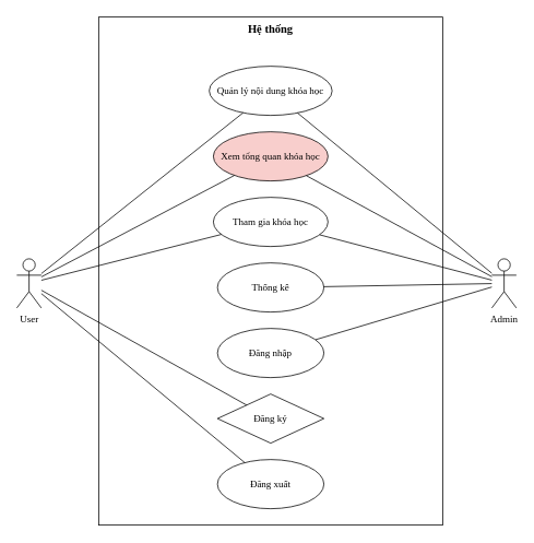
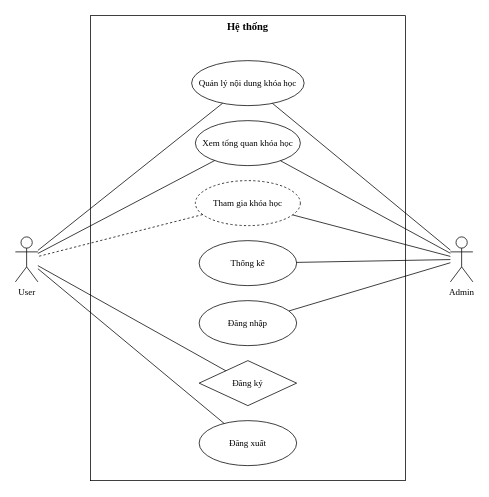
  <mxCell id="0" />
  <mxCell id="1" parent="0" />
  <mxCell id="2" value="Admin" style="shape=umlActor;verticalLabelPosition=bottom;verticalAlign=top;html=1;outlineConnect=0;fontFamily=Times New Roman;" parent="1" vertex="1"><mxGeometry x="600" y="315" width="30" height="60" as="geometry" /></mxCell>
  <mxCell id="3" value="User" style="shape=umlActor;verticalLabelPosition=bottom;verticalAlign=top;html=1;outlineConnect=0;fontFamily=Times New Roman;" parent="1" vertex="1"><mxGeometry x="20" y="315" width="30" height="60" as="geometry" /></mxCell>
  <mxCell id="4" value="&lt;b&gt;&lt;font style=&quot;font-size: 14px;&quot;&gt;Hệ thống&lt;/font&gt;&lt;/b&gt;" style="rounded=0;whiteSpace=wrap;html=1;horizontal=1;verticalAlign=top;fontFamily=Times New Roman;" parent="1" vertex="1"><mxGeometry x="120" y="20" width="420" height="620" as="geometry" /></mxCell>
  <mxCell id="5" value="Đăng xuất" style="ellipse;whiteSpace=wrap;html=1;fontFamily=Times New Roman;" parent="1" vertex="1"><mxGeometry x="265" y="560" width="130" height="60" as="geometry" /></mxCell>
  <mxCell id="6" value="Đăng nhập" style="ellipse;whiteSpace=wrap;html=1;fontFamily=Times New Roman;" parent="1" vertex="1"><mxGeometry x="265" y="400" width="130" height="60" as="geometry" /></mxCell>
  <mxCell id="7" value="Đăng ký" style="rhombus;whiteSpace=wrap;html=1;fontFamily=Times New Roman;" parent="1" vertex="1"><mxGeometry x="265" y="480" width="130" height="60" as="geometry" /></mxCell>
  <mxCell id="8" value="Thống kê" style="ellipse;whiteSpace=wrap;html=1;fontFamily=Times New Roman;" parent="1" vertex="1"><mxGeometry x="265" y="320" width="130" height="60" as="geometry" /></mxCell>
- <mxCell id="9" value="Xem tổng quan khóa học" style="ellipse;whiteSpace=wrap;html=1;fontFamily=Times New Roman;fillColor=#f8cecc;" parent="1" vertex="1"><mxGeometry x="260" y="160" width="140" height="60" as="geometry" /></mxCell>
+ <mxCell id="9" value="Xem tổng quan khóa học" style="ellipse;whiteSpace=wrap;html=1;fontFamily=Times New Roman;" parent="1" vertex="1"><mxGeometry x="260" y="160" width="140" height="60" as="geometry" /></mxCell>
  <mxCell id="10" value="Quản lý nội dung khóa học" style="ellipse;whiteSpace=wrap;html=1;fontFamily=Times New Roman;" parent="1" vertex="1"><mxGeometry x="255" y="80" width="150" height="60" as="geometry" /></mxCell>
  <mxCell id="11" value="" style="endArrow=none;html=1;rounded=0;fontFamily=Times New Roman;fontSize=14;" parent="1" source="9" target="3" edge="1"><mxGeometry width="50" height="50" relative="1" as="geometry"><mxPoint x="280" y="320" as="sourcePoint" /><mxPoint x="330" y="270" as="targetPoint" /></mxGeometry></mxCell>
  <mxCell id="12" value="" style="endArrow=none;html=1;rounded=0;fontFamily=Times New Roman;fontSize=14;" parent="1" source="7" target="3" edge="1"><mxGeometry width="50" height="50" relative="1" as="geometry"><mxPoint x="326" y="173" as="sourcePoint" /><mxPoint x="100" y="292" as="targetPoint" /></mxGeometry></mxCell>
  <mxCell id="13" value="" style="endArrow=none;html=1;rounded=0;fontFamily=Times New Roman;fontSize=14;" parent="1" source="5" target="3" edge="1"><mxGeometry width="50" height="50" relative="1" as="geometry"><mxPoint x="336" y="183" as="sourcePoint" /><mxPoint x="110" y="302" as="targetPoint" /></mxGeometry></mxCell>
  <mxCell id="14" value="" style="endArrow=none;html=1;rounded=0;fontFamily=Times New Roman;fontSize=14;" parent="1" source="9" target="2" edge="1"><mxGeometry width="50" height="50" relative="1" as="geometry"><mxPoint x="280" y="320" as="sourcePoint" /><mxPoint x="330" y="270" as="targetPoint" /></mxGeometry></mxCell>
  <mxCell id="15" value="" style="endArrow=none;html=1;rounded=0;fontFamily=Times New Roman;fontSize=14;" parent="1" source="8" target="2" edge="1"><mxGeometry width="50" height="50" relative="1" as="geometry"><mxPoint x="391" y="167" as="sourcePoint" /><mxPoint x="620" y="362" as="targetPoint" /></mxGeometry></mxCell>
  <mxCell id="16" value="" style="endArrow=none;html=1;rounded=0;fontFamily=Times New Roman;fontSize=14;" parent="1" source="6" target="2" edge="1"><mxGeometry width="50" height="50" relative="1" as="geometry"><mxPoint x="405" y="359" as="sourcePoint" /><mxPoint x="600" y="355" as="targetPoint" /></mxGeometry></mxCell>
- <mxCell id="17" value="Tham gia khóa học" style="ellipse;whiteSpace=wrap;html=1;fontFamily=Times New Roman;" parent="1" vertex="1"><mxGeometry x="260" y="240" width="140" height="60" as="geometry" /></mxCell>
- <mxCell id="18" value="" style="endArrow=none;html=1;rounded=0;fontFamily=Times New Roman;fontSize=14;" parent="1" source="17" target="3" edge="1"><mxGeometry width="50" height="50" relative="1" as="geometry"><mxPoint x="307" y="146" as="sourcePoint" /><mxPoint x="60" y="343" as="targetPoint" /></mxGeometry></mxCell>
+ <mxCell id="17" value="Tham gia khóa học" style="ellipse;whiteSpace=wrap;html=1;fontFamily=Times New Roman;dashed=1;" parent="1" vertex="1"><mxGeometry x="260" y="240" width="140" height="60" as="geometry" /></mxCell>
+ <mxCell id="18" value="" style="endArrow=none;html=1;rounded=0;fontFamily=Times New Roman;fontSize=14;dashed=1;" parent="1" source="17" target="3" edge="1"><mxGeometry width="50" height="50" relative="1" as="geometry"><mxPoint x="307" y="146" as="sourcePoint" /><mxPoint x="60" y="343" as="targetPoint" /></mxGeometry></mxCell>
  <mxCell id="19" value="" style="endArrow=none;html=1;rounded=0;fontFamily=Times New Roman;fontSize=14;" parent="1" source="10" target="3" edge="1"><mxGeometry width="50" height="50" relative="1" as="geometry"><mxPoint x="317" y="156" as="sourcePoint" /><mxPoint x="70" y="353" as="targetPoint" /></mxGeometry></mxCell>
  <mxCell id="20" value="" style="endArrow=none;html=1;rounded=0;fontFamily=Times New Roman;fontSize=14;" parent="1" source="2" target="10" edge="1"><mxGeometry width="50" height="50" relative="1" as="geometry"><mxPoint x="327" y="166" as="sourcePoint" /><mxPoint x="80" y="363" as="targetPoint" /></mxGeometry></mxCell>
  <mxCell id="21" value="" style="endArrow=none;html=1;rounded=0;fontFamily=Times New Roman;fontSize=14;" parent="1" source="17" target="2" edge="1"><mxGeometry width="50" height="50" relative="1" as="geometry"><mxPoint x="337" y="176" as="sourcePoint" /><mxPoint x="90" y="373" as="targetPoint" /></mxGeometry></mxCell>
